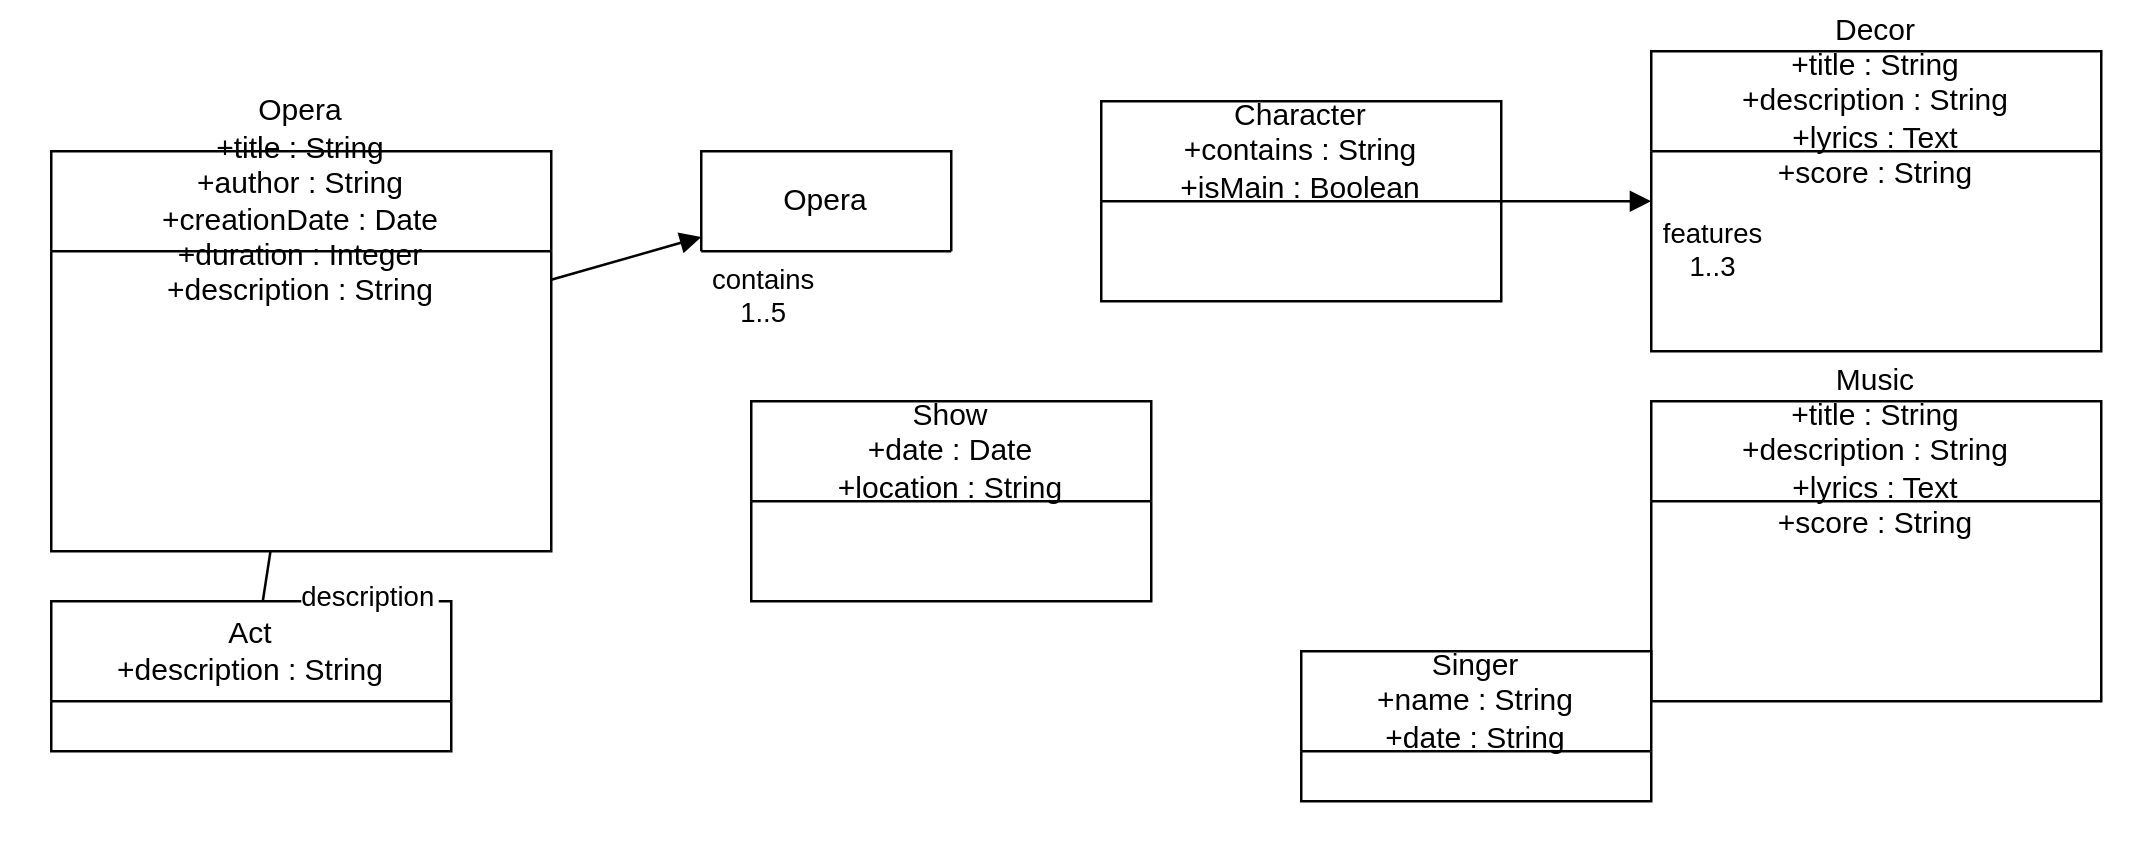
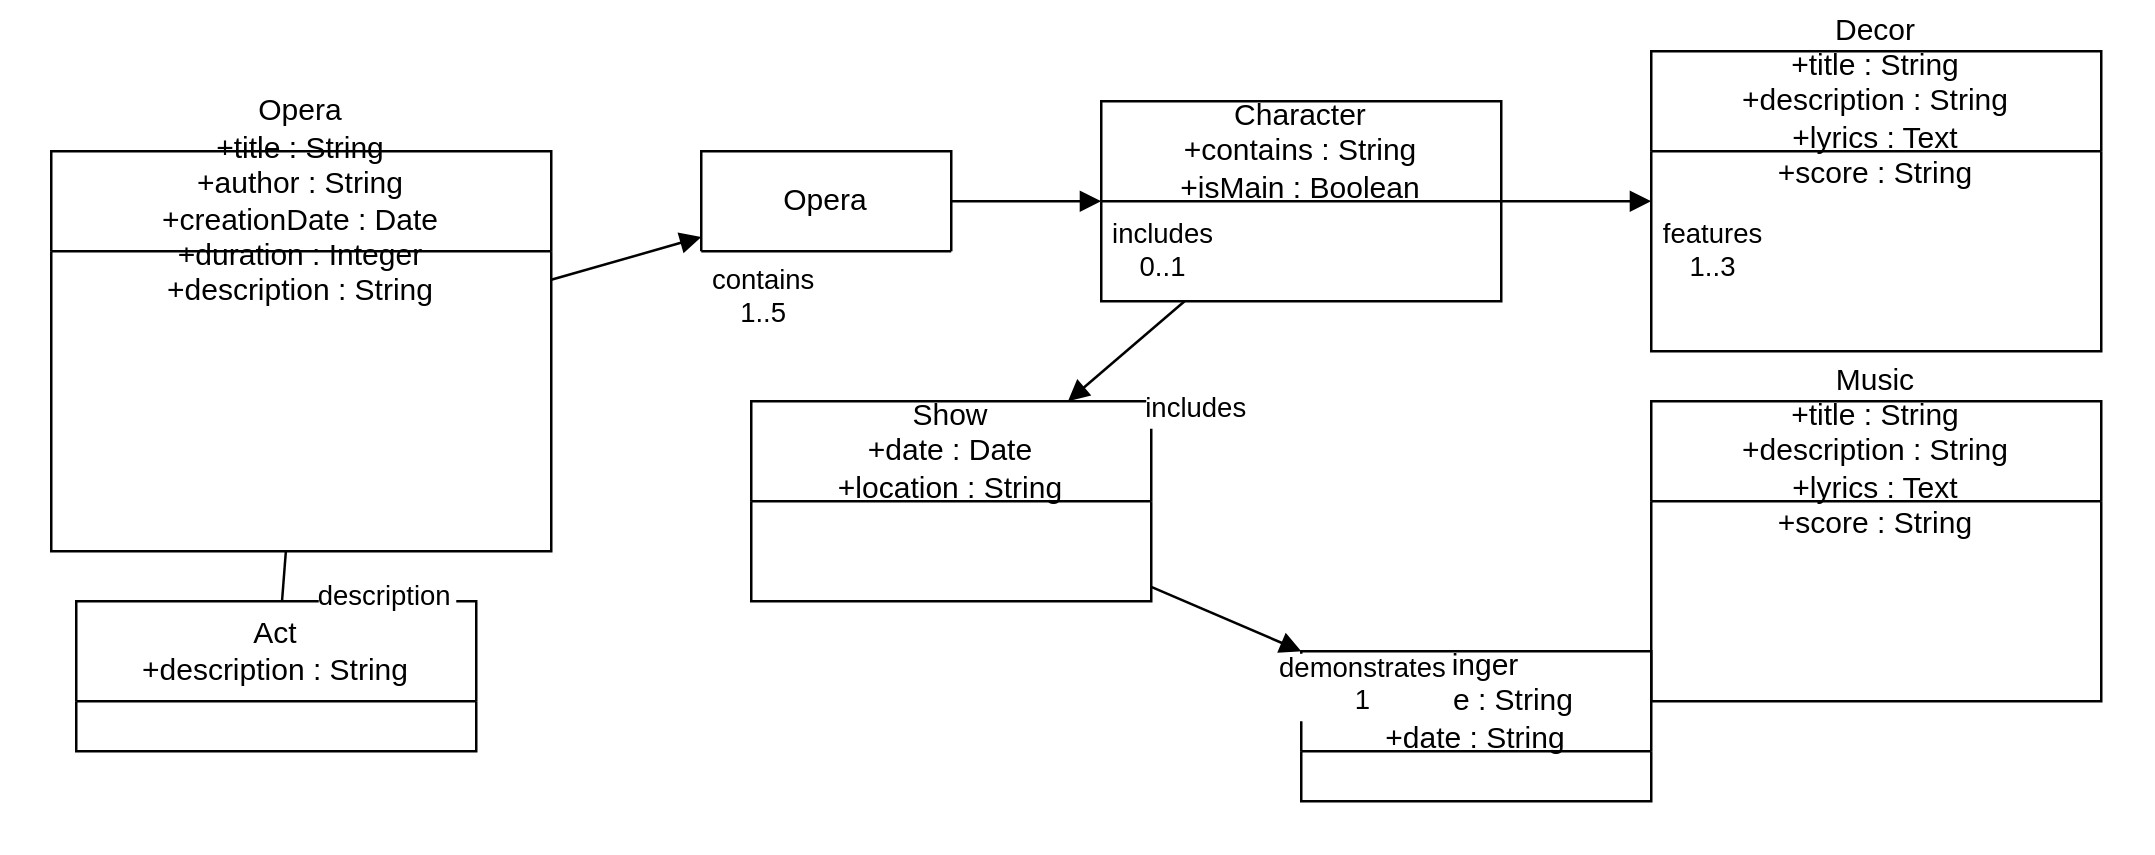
  <mxCell id="0" />
  <mxCell id="1" parent="0" />
  <mxCell id="2" value="Opera&#10;+title : String&#10;+author : String&#10;+creationDate : Date&#10;+duration : Integer&#10;+description : String" style="shape=swimlane;whiteSpace=wrap;" vertex="1" parent="1"><mxGeometry x="20" y="60" width="200" height="160" as="geometry" /></mxCell>
- <mxCell id="3" value="Act&#10;+description : String" style="shape=swimlane;whiteSpace=wrap;" vertex="1" parent="1"><mxGeometry x="20" y="240" width="160" height="60" as="geometry" /></mxCell>
+ <mxCell id="3" value="Act&#10;+description : String" style="shape=swimlane;whiteSpace=wrap;" vertex="1" parent="1"><mxGeometry x="30" y="240" width="160" height="60" as="geometry" /></mxCell>
  <mxCell id="4" style="endArrow=none;" edge="1" parent="1" source="3" target="2"><mxGeometry relative="1" as="geometry" /></mxCell>
  <mxCell id="5" value="description" style="edgeLabel;align=center;" vertex="1" connectable="0" parent="4"><mxGeometry x="0.5" y="-0.2" width="80" height="20" as="geometry" relative="1" /></mxCell>
  <mxCell id="6" value="Opera" style="shape=swimlane;whiteSpace=wrap;" vertex="1" parent="1"><mxGeometry x="280" y="60" width="100" height="40" as="geometry" /></mxCell>
  <mxCell id="7" style="endArrow=block;" edge="1" parent="1" source="2" target="6"><mxGeometry relative="1" as="geometry" /></mxCell>
  <mxCell id="8" value="contains&#10;1..5" style="edgeLabel;align=center;" vertex="1" connectable="0" parent="7"><mxGeometry x="0.5" y="-0.2" width="80" height="20" as="geometry" relative="1" /></mxCell>
  <mxCell id="9" value="Character&#10;+contains : String&#10;+isMain : Boolean" style="shape=swimlane;whiteSpace=wrap;" vertex="1" parent="1"><mxGeometry x="440" y="40" width="160" height="80" as="geometry" /></mxCell>
+ <mxCell id="10" style="endArrow=block;" edge="1" parent="1" source="6" target="9"><mxGeometry relative="1" as="geometry" /></mxCell>
+ <mxCell id="11" value="includes&#10;0..1" style="edgeLabel;align=center;" vertex="1" connectable="0" parent="10"><mxGeometry x="0.5" y="-0.2" width="80" height="20" as="geometry" relative="1" /></mxCell>
  <mxCell id="12" value="Decor&#10;+title : String&#10;+description : String&#10;+lyrics : Text&#10;+score : String" style="shape=swimlane;whiteSpace=wrap;" vertex="1" parent="1"><mxGeometry x="660" y="20" width="180" height="120" as="geometry" /></mxCell>
  <mxCell id="13" value="Music&#10;+title : String&#10;+description : String&#10;+lyrics : Text&#10;+score : String" style="shape=swimlane;whiteSpace=wrap;" vertex="1" parent="1"><mxGeometry x="660" y="160" width="180" height="120" as="geometry" /></mxCell>
  <mxCell id="14" style="endArrow=block;" edge="1" parent="1" source="9" target="12"><mxGeometry relative="1" as="geometry" /></mxCell>
  <mxCell id="15" value="features&#10;1..3" style="edgeLabel;align=center;" vertex="1" connectable="0" parent="14"><mxGeometry x="0.5" y="-0.2" width="80" height="20" as="geometry" relative="1" /></mxCell>
  <mxCell id="16" value="Show&#10;+date : Date&#10;+location : String" style="shape=swimlane;whiteSpace=wrap;" vertex="1" parent="1"><mxGeometry x="300" y="160" width="160" height="80" as="geometry" /></mxCell>
+ <mxCell id="17" style="endArrow=block;" edge="1" parent="1" source="9" target="16"><mxGeometry relative="1" as="geometry" /></mxCell>
+ <mxCell id="18" value="includes" style="edgeLabel;align=center;" vertex="1" connectable="0" parent="17"><mxGeometry x="0.5" y="-0.2" width="80" height="20" as="geometry" relative="1" /></mxCell>
  <mxCell id="19" value="Singer&#10;+name : String&#10;+date : String" style="shape=swimlane;whiteSpace=wrap;" vertex="1" parent="1"><mxGeometry x="520" y="260" width="140" height="60" as="geometry" /></mxCell>
+ <mxCell id="20" style="endArrow=block;" edge="1" parent="1" source="16" target="19"><mxGeometry relative="1" as="geometry" /></mxCell>
+ <mxCell id="21" value="demonstrates&#10;1" style="edgeLabel;align=center;" vertex="1" connectable="0" parent="20"><mxGeometry x="0.5" y="-0.2" width="80" height="20" as="geometry" relative="1" /></mxCell>
